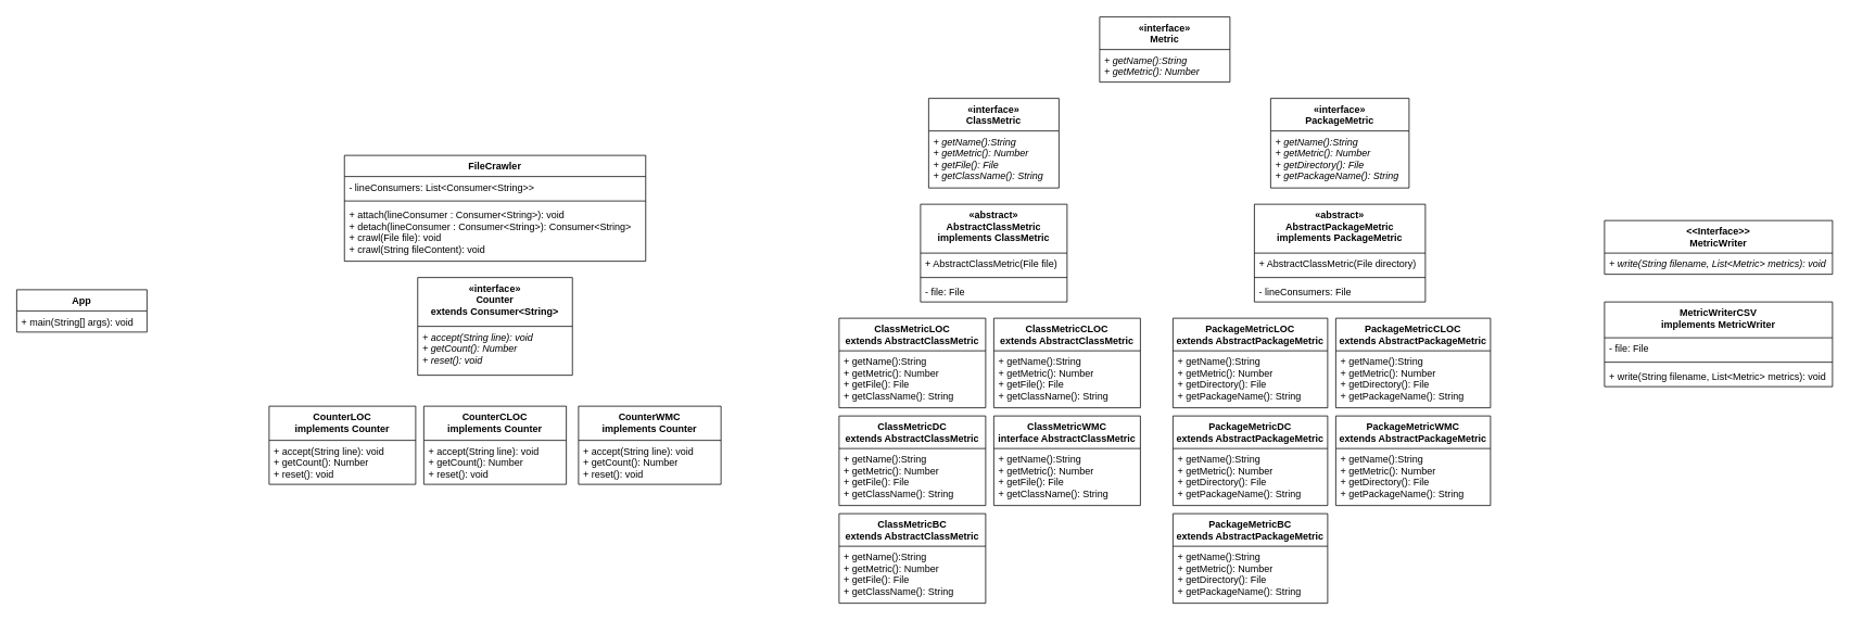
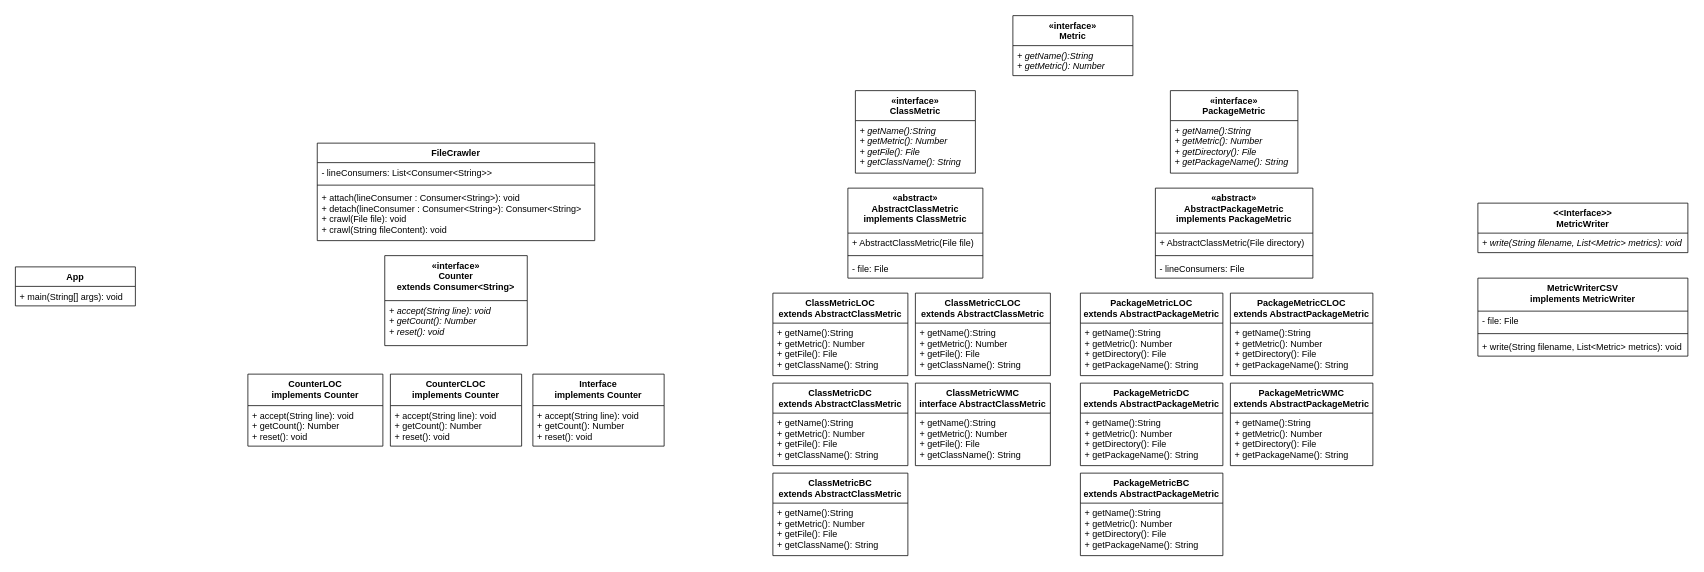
  <mxCell id="0" />
  <mxCell id="1" parent="0" />
  <mxCell id="2" value="FileCrawler" style="swimlane;fontStyle=1;align=center;verticalAlign=top;childLayout=stackLayout;horizontal=1;startSize=26;horizontalStack=0;resizeParent=1;resizeParentMax=0;resizeLast=0;collapsible=1;marginBottom=0;" vertex="1" parent="1"><mxGeometry x="422.5" y="190" width="370" height="130" as="geometry"><mxRectangle x="330" y="280" width="100" height="26" as="alternateBounds" /></mxGeometry></mxCell>
  <mxCell id="3" value="- lineConsumers: List&lt;Consumer&lt;String&gt;&gt;" style="text;strokeColor=none;fillColor=none;align=left;verticalAlign=top;spacingLeft=4;spacingRight=4;overflow=hidden;rotatable=0;points=[[0,0.5],[1,0.5]];portConstraint=eastwest;" vertex="1" parent="2"><mxGeometry y="26" width="370" height="26" as="geometry" /></mxCell>
  <mxCell id="4" value="" style="line;strokeWidth=1;fillColor=none;align=left;verticalAlign=middle;spacingTop=-1;spacingLeft=3;spacingRight=3;rotatable=0;labelPosition=right;points=[];portConstraint=eastwest;" vertex="1" parent="2"><mxGeometry y="52" width="370" height="8" as="geometry" /></mxCell>
  <mxCell id="5" value="+ attach(lineConsumer : Consumer&lt;String&gt;): void&#10;+ detach(lineConsumer : Consumer&lt;String&gt;): Consumer&lt;String&gt;&#10;+ crawl(File file): void&#10;+ crawl(String fileContent): void&#10;" style="text;strokeColor=none;fillColor=none;align=left;verticalAlign=top;spacingLeft=4;spacingRight=4;overflow=hidden;rotatable=0;points=[[0,0.5],[1,0.5]];portConstraint=eastwest;" vertex="1" parent="2"><mxGeometry y="60" width="370" height="70" as="geometry" /></mxCell>
  <mxCell id="6" value="«interface»&#10;Counter&#10;extends Consumer&lt;String&gt;" style="swimlane;fontStyle=1;align=center;verticalAlign=top;childLayout=stackLayout;horizontal=1;startSize=60;horizontalStack=0;resizeParent=1;resizeParentMax=0;resizeLast=0;collapsible=1;marginBottom=0;" vertex="1" parent="1"><mxGeometry x="512.5" y="340" width="190" height="120" as="geometry" /></mxCell>
  <mxCell id="7" value="+ accept(String line): void&#10;+ getCount(): Number&#10;+ reset(): void" style="text;strokeColor=none;fillColor=none;align=left;verticalAlign=top;spacingLeft=4;spacingRight=4;overflow=hidden;rotatable=0;points=[[0,0.5],[1,0.5]];portConstraint=eastwest;fontStyle=2" vertex="1" parent="6"><mxGeometry y="60" width="190" height="60" as="geometry" /></mxCell>
  <mxCell id="8" value="CounterLOC&#10;implements Counter" style="swimlane;fontStyle=1;align=center;verticalAlign=top;childLayout=stackLayout;horizontal=1;startSize=42;horizontalStack=0;resizeParent=1;resizeParentMax=0;resizeLast=0;collapsible=1;marginBottom=0;" vertex="1" parent="1"><mxGeometry x="330" y="498" width="180" height="96" as="geometry" /></mxCell>
  <mxCell id="9" value="+ accept(String line): void&#10;+ getCount(): Number&#10;+ reset(): void" style="text;strokeColor=none;fillColor=none;align=left;verticalAlign=top;spacingLeft=4;spacingRight=4;overflow=hidden;rotatable=0;points=[[0,0.5],[1,0.5]];portConstraint=eastwest;" vertex="1" parent="8"><mxGeometry y="42" width="180" height="54" as="geometry" /></mxCell>
  <mxCell id="10" value="CounterCLOC&#10;implements Counter" style="swimlane;fontStyle=1;align=center;verticalAlign=top;childLayout=stackLayout;horizontal=1;startSize=42;horizontalStack=0;resizeParent=1;resizeParentMax=0;resizeLast=0;collapsible=1;marginBottom=0;" vertex="1" parent="1"><mxGeometry x="520" y="498" width="175" height="96" as="geometry" /></mxCell>
  <mxCell id="11" value="+ accept(String line): void&#10;+ getCount(): Number&#10;+ reset(): void" style="text;strokeColor=none;fillColor=none;align=left;verticalAlign=top;spacingLeft=4;spacingRight=4;overflow=hidden;rotatable=0;points=[[0,0.5],[1,0.5]];portConstraint=eastwest;" vertex="1" parent="10"><mxGeometry y="42" width="175" height="54" as="geometry" /></mxCell>
  <mxCell id="12" value="«interface»&#10;Metric" style="swimlane;fontStyle=1;align=center;verticalAlign=top;childLayout=stackLayout;horizontal=1;startSize=40;horizontalStack=0;resizeParent=1;resizeParentMax=0;resizeLast=0;collapsible=1;marginBottom=0;" vertex="1" parent="1"><mxGeometry x="1350" y="20" width="160" height="80" as="geometry" /></mxCell>
  <mxCell id="13" value="+ getName():String&#10;+ getMetric(): Number" style="text;strokeColor=none;fillColor=none;align=left;verticalAlign=top;spacingLeft=4;spacingRight=4;overflow=hidden;rotatable=0;points=[[0,0.5],[1,0.5]];portConstraint=eastwest;fontStyle=2" vertex="1" parent="12"><mxGeometry y="40" width="160" height="40" as="geometry" /></mxCell>
  <mxCell id="14" value="&lt;&lt;Interface&gt;&gt;&#10;MetricWriter&#10;" style="swimlane;fontStyle=1;align=center;verticalAlign=top;childLayout=stackLayout;horizontal=1;startSize=40;horizontalStack=0;resizeParent=1;resizeParentMax=0;resizeLast=0;collapsible=1;marginBottom=0;" vertex="1" parent="1"><mxGeometry x="1970" y="270" width="280" height="66" as="geometry" /></mxCell>
  <mxCell id="15" value="+ write(String filename, List&lt;Metric&gt; metrics): void" style="text;strokeColor=none;fillColor=none;align=left;verticalAlign=top;spacingLeft=4;spacingRight=4;overflow=hidden;rotatable=0;points=[[0,0.5],[1,0.5]];portConstraint=eastwest;fontStyle=2" vertex="1" parent="14"><mxGeometry y="40" width="280" height="26" as="geometry" /></mxCell>
  <mxCell id="16" value="MetricWriterCSV&#10;implements MetricWriter&#10;" style="swimlane;fontStyle=1;align=center;verticalAlign=top;childLayout=stackLayout;horizontal=1;startSize=44;horizontalStack=0;resizeParent=1;resizeParentMax=0;resizeLast=0;collapsible=1;marginBottom=0;" vertex="1" parent="1"><mxGeometry x="1970" y="370" width="280" height="104" as="geometry" /></mxCell>
  <mxCell id="17" value="- file: File" style="text;strokeColor=none;fillColor=none;align=left;verticalAlign=top;spacingLeft=4;spacingRight=4;overflow=hidden;rotatable=0;points=[[0,0.5],[1,0.5]];portConstraint=eastwest;" vertex="1" parent="16"><mxGeometry y="44" width="280" height="26" as="geometry" /></mxCell>
  <mxCell id="18" value="" style="line;strokeWidth=1;fillColor=none;align=left;verticalAlign=middle;spacingTop=-1;spacingLeft=3;spacingRight=3;rotatable=0;labelPosition=right;points=[];portConstraint=eastwest;" vertex="1" parent="16"><mxGeometry y="70" width="280" height="8" as="geometry" /></mxCell>
  <mxCell id="19" value="+ write(String filename, List&lt;Metric&gt; metrics): void" style="text;strokeColor=none;fillColor=none;align=left;verticalAlign=top;spacingLeft=4;spacingRight=4;overflow=hidden;rotatable=0;points=[[0,0.5],[1,0.5]];portConstraint=eastwest;" vertex="1" parent="16"><mxGeometry y="78" width="280" height="26" as="geometry" /></mxCell>
  <mxCell id="20" value="«interface»&#10;ClassMetric" style="swimlane;fontStyle=1;align=center;verticalAlign=top;childLayout=stackLayout;horizontal=1;startSize=40;horizontalStack=0;resizeParent=1;resizeParentMax=0;resizeLast=0;collapsible=1;marginBottom=0;" vertex="1" parent="1"><mxGeometry x="1140" y="120" width="160" height="110" as="geometry" /></mxCell>
  <mxCell id="21" value="+ getName():String&#10;+ getMetric(): Number&#10;+ getFile(): File&#10;+ getClassName(): String&#10;" style="text;strokeColor=none;fillColor=none;align=left;verticalAlign=top;spacingLeft=4;spacingRight=4;overflow=hidden;rotatable=0;points=[[0,0.5],[1,0.5]];portConstraint=eastwest;fontStyle=2" vertex="1" parent="20"><mxGeometry y="40" width="160" height="70" as="geometry" /></mxCell>
  <mxCell id="22" value="«interface»&#10;PackageMetric" style="swimlane;fontStyle=1;align=center;verticalAlign=top;childLayout=stackLayout;horizontal=1;startSize=40;horizontalStack=0;resizeParent=1;resizeParentMax=0;resizeLast=0;collapsible=1;marginBottom=0;" vertex="1" parent="1"><mxGeometry x="1560" y="120" width="170" height="110" as="geometry" /></mxCell>
  <mxCell id="23" value="+ getName():String&#10;+ getMetric(): Number&#10;+ getDirectory(): File&#10;+ getPackageName(): String&#10;" style="text;strokeColor=none;fillColor=none;align=left;verticalAlign=top;spacingLeft=4;spacingRight=4;overflow=hidden;rotatable=0;points=[[0,0.5],[1,0.5]];portConstraint=eastwest;fontStyle=2" vertex="1" parent="22"><mxGeometry y="40" width="170" height="70" as="geometry" /></mxCell>
  <mxCell id="24" value="«abstract»&#10;AbstractClassMetric&#10;implements ClassMetric" style="swimlane;fontStyle=1;align=center;verticalAlign=top;childLayout=stackLayout;horizontal=1;startSize=60;horizontalStack=0;resizeParent=1;resizeParentMax=0;resizeLast=0;collapsible=1;marginBottom=0;rounded=0;strokeColor=default;" vertex="1" parent="1"><mxGeometry x="1130" y="250" width="180" height="120" as="geometry" /></mxCell>
  <mxCell id="25" value="+ AbstractClassMetric(File file)" style="text;strokeColor=none;fillColor=none;align=left;verticalAlign=top;spacingLeft=4;spacingRight=4;overflow=hidden;rotatable=0;points=[[0,0.5],[1,0.5]];portConstraint=eastwest;rounded=0;" vertex="1" parent="24"><mxGeometry y="60" width="180" height="26" as="geometry" /></mxCell>
  <mxCell id="26" value="" style="line;strokeWidth=1;fillColor=none;align=left;verticalAlign=middle;spacingTop=-1;spacingLeft=3;spacingRight=3;rotatable=0;labelPosition=right;points=[];portConstraint=eastwest;rounded=0;" vertex="1" parent="24"><mxGeometry y="86" width="180" height="8" as="geometry" /></mxCell>
  <mxCell id="27" value="- file: File" style="text;strokeColor=none;fillColor=none;align=left;verticalAlign=top;spacingLeft=4;spacingRight=4;overflow=hidden;rotatable=0;points=[[0,0.5],[1,0.5]];portConstraint=eastwest;rounded=0;" vertex="1" parent="24"><mxGeometry y="94" width="180" height="26" as="geometry" /></mxCell>
  <mxCell id="28" value="«abstract»&#10;AbstractPackageMetric&#10;implements PackageMetric" style="swimlane;fontStyle=1;align=center;verticalAlign=top;childLayout=stackLayout;horizontal=1;startSize=60;horizontalStack=0;resizeParent=1;resizeParentMax=0;resizeLast=0;collapsible=1;marginBottom=0;rounded=0;strokeColor=default;" vertex="1" parent="1"><mxGeometry x="1540" y="250" width="210" height="120" as="geometry" /></mxCell>
  <mxCell id="29" value="+ AbstractClassMetric(File directory)" style="text;strokeColor=none;fillColor=none;align=left;verticalAlign=top;spacingLeft=4;spacingRight=4;overflow=hidden;rotatable=0;points=[[0,0.5],[1,0.5]];portConstraint=eastwest;rounded=0;" vertex="1" parent="28"><mxGeometry y="60" width="210" height="26" as="geometry" /></mxCell>
  <mxCell id="30" value="" style="line;strokeWidth=1;fillColor=none;align=left;verticalAlign=middle;spacingTop=-1;spacingLeft=3;spacingRight=3;rotatable=0;labelPosition=right;points=[];portConstraint=eastwest;rounded=0;" vertex="1" parent="28"><mxGeometry y="86" width="210" height="8" as="geometry" /></mxCell>
  <mxCell id="31" value="- lineConsumers: File" style="text;strokeColor=none;fillColor=none;align=left;verticalAlign=top;spacingLeft=4;spacingRight=4;overflow=hidden;rotatable=0;points=[[0,0.5],[1,0.5]];portConstraint=eastwest;rounded=0;" vertex="1" parent="28"><mxGeometry y="94" width="210" height="26" as="geometry" /></mxCell>
  <mxCell id="32" value="ClassMetricLOC&#10;extends AbstractClassMetric" style="swimlane;fontStyle=1;align=center;verticalAlign=top;childLayout=stackLayout;horizontal=1;startSize=40;horizontalStack=0;resizeParent=1;resizeParentMax=0;resizeLast=0;collapsible=1;marginBottom=0;rounded=0;strokeColor=default;" vertex="1" parent="1"><mxGeometry x="1030" y="390" width="180" height="110" as="geometry" /></mxCell>
  <mxCell id="33" value="+ getName():String&#10;+ getMetric(): Number&#10;+ getFile(): File&#10;+ getClassName(): String&#10;&#10;&#10;" style="text;strokeColor=none;fillColor=none;align=left;verticalAlign=top;spacingLeft=4;spacingRight=4;overflow=hidden;rotatable=0;points=[[0,0.5],[1,0.5]];portConstraint=eastwest;rounded=0;" vertex="1" parent="32"><mxGeometry y="40" width="180" height="70" as="geometry" /></mxCell>
  <mxCell id="34" value="ClassMetricCLOC&#10;extends AbstractClassMetric" style="swimlane;fontStyle=1;align=center;verticalAlign=top;childLayout=stackLayout;horizontal=1;startSize=40;horizontalStack=0;resizeParent=1;resizeParentMax=0;resizeLast=0;collapsible=1;marginBottom=0;rounded=0;strokeColor=default;" vertex="1" parent="1"><mxGeometry x="1220" y="390" width="180" height="110" as="geometry" /></mxCell>
  <mxCell id="35" value="+ getName():String&#10;+ getMetric(): Number&#10;+ getFile(): File&#10;+ getClassName(): String&#10;&#10;&#10;" style="text;strokeColor=none;fillColor=none;align=left;verticalAlign=top;spacingLeft=4;spacingRight=4;overflow=hidden;rotatable=0;points=[[0,0.5],[1,0.5]];portConstraint=eastwest;rounded=0;" vertex="1" parent="34"><mxGeometry y="40" width="180" height="70" as="geometry" /></mxCell>
  <mxCell id="36" value="ClassMetricDC&#10;extends AbstractClassMetric" style="swimlane;fontStyle=1;align=center;verticalAlign=top;childLayout=stackLayout;horizontal=1;startSize=40;horizontalStack=0;resizeParent=1;resizeParentMax=0;resizeLast=0;collapsible=1;marginBottom=0;rounded=0;strokeColor=default;" vertex="1" parent="1"><mxGeometry x="1030" y="510" width="180" height="110" as="geometry" /></mxCell>
  <mxCell id="37" value="+ getName():String&#10;+ getMetric(): Number&#10;+ getFile(): File&#10;+ getClassName(): String&#10;&#10;&#10;" style="text;strokeColor=none;fillColor=none;align=left;verticalAlign=top;spacingLeft=4;spacingRight=4;overflow=hidden;rotatable=0;points=[[0,0.5],[1,0.5]];portConstraint=eastwest;rounded=0;" vertex="1" parent="36"><mxGeometry y="40" width="180" height="70" as="geometry" /></mxCell>
  <mxCell id="38" value="ClassMetricWMC&#10;interface AbstractClassMetric" style="swimlane;fontStyle=1;align=center;verticalAlign=top;childLayout=stackLayout;horizontal=1;startSize=40;horizontalStack=0;resizeParent=1;resizeParentMax=0;resizeLast=0;collapsible=1;marginBottom=0;rounded=0;strokeColor=default;" vertex="1" parent="1"><mxGeometry x="1220" y="510" width="180" height="110" as="geometry" /></mxCell>
  <mxCell id="39" value="+ getName():String&#10;+ getMetric(): Number&#10;+ getFile(): File&#10;+ getClassName(): String&#10;&#10;&#10;" style="text;strokeColor=none;fillColor=none;align=left;verticalAlign=top;spacingLeft=4;spacingRight=4;overflow=hidden;rotatable=0;points=[[0,0.5],[1,0.5]];portConstraint=eastwest;rounded=0;" vertex="1" parent="38"><mxGeometry y="40" width="180" height="70" as="geometry" /></mxCell>
  <mxCell id="40" value="ClassMetricBC&#10;extends AbstractClassMetric" style="swimlane;fontStyle=1;align=center;verticalAlign=top;childLayout=stackLayout;horizontal=1;startSize=40;horizontalStack=0;resizeParent=1;resizeParentMax=0;resizeLast=0;collapsible=1;marginBottom=0;rounded=0;strokeColor=default;" vertex="1" parent="1"><mxGeometry x="1030" y="630" width="180" height="110" as="geometry" /></mxCell>
  <mxCell id="41" value="+ getName():String&#10;+ getMetric(): Number&#10;+ getFile(): File&#10;+ getClassName(): String&#10;&#10;&#10;" style="text;strokeColor=none;fillColor=none;align=left;verticalAlign=top;spacingLeft=4;spacingRight=4;overflow=hidden;rotatable=0;points=[[0,0.5],[1,0.5]];portConstraint=eastwest;rounded=0;" vertex="1" parent="40"><mxGeometry y="40" width="180" height="70" as="geometry" /></mxCell>
  <mxCell id="42" value="PackageMetricCLOC&#10;extends AbstractPackageMetric" style="swimlane;fontStyle=1;align=center;verticalAlign=top;childLayout=stackLayout;horizontal=1;startSize=40;horizontalStack=0;resizeParent=1;resizeParentMax=0;resizeLast=0;collapsible=1;marginBottom=0;" vertex="1" parent="1"><mxGeometry x="1640" y="390" width="190" height="110" as="geometry" /></mxCell>
  <mxCell id="43" value="+ getName():String&#10;+ getMetric(): Number&#10;+ getDirectory(): File&#10;+ getPackageName(): String&#10;" style="text;strokeColor=none;fillColor=none;align=left;verticalAlign=top;spacingLeft=4;spacingRight=4;overflow=hidden;rotatable=0;points=[[0,0.5],[1,0.5]];portConstraint=eastwest;fontStyle=0" vertex="1" parent="42"><mxGeometry y="40" width="190" height="70" as="geometry" /></mxCell>
  <mxCell id="44" value="PackageMetricLOC&#10;extends AbstractPackageMetric" style="swimlane;fontStyle=1;align=center;verticalAlign=top;childLayout=stackLayout;horizontal=1;startSize=40;horizontalStack=0;resizeParent=1;resizeParentMax=0;resizeLast=0;collapsible=1;marginBottom=0;" vertex="1" parent="1"><mxGeometry x="1440" y="390" width="190" height="110" as="geometry" /></mxCell>
  <mxCell id="45" value="+ getName():String&#10;+ getMetric(): Number&#10;+ getDirectory(): File&#10;+ getPackageName(): String&#10;" style="text;strokeColor=none;fillColor=none;align=left;verticalAlign=top;spacingLeft=4;spacingRight=4;overflow=hidden;rotatable=0;points=[[0,0.5],[1,0.5]];portConstraint=eastwest;fontStyle=0" vertex="1" parent="44"><mxGeometry y="40" width="190" height="70" as="geometry" /></mxCell>
  <mxCell id="46" value="PackageMetricDC&#10;extends AbstractPackageMetric" style="swimlane;fontStyle=1;align=center;verticalAlign=top;childLayout=stackLayout;horizontal=1;startSize=40;horizontalStack=0;resizeParent=1;resizeParentMax=0;resizeLast=0;collapsible=1;marginBottom=0;" vertex="1" parent="1"><mxGeometry x="1440" y="510" width="190" height="110" as="geometry" /></mxCell>
  <mxCell id="47" value="+ getName():String&#10;+ getMetric(): Number&#10;+ getDirectory(): File&#10;+ getPackageName(): String&#10;" style="text;strokeColor=none;fillColor=none;align=left;verticalAlign=top;spacingLeft=4;spacingRight=4;overflow=hidden;rotatable=0;points=[[0,0.5],[1,0.5]];portConstraint=eastwest;fontStyle=0" vertex="1" parent="46"><mxGeometry y="40" width="190" height="70" as="geometry" /></mxCell>
  <mxCell id="48" value="PackageMetricWMC&#10;extends AbstractPackageMetric" style="swimlane;fontStyle=1;align=center;verticalAlign=top;childLayout=stackLayout;horizontal=1;startSize=40;horizontalStack=0;resizeParent=1;resizeParentMax=0;resizeLast=0;collapsible=1;marginBottom=0;" vertex="1" parent="1"><mxGeometry x="1640" y="510" width="190" height="110" as="geometry" /></mxCell>
  <mxCell id="49" value="+ getName():String&#10;+ getMetric(): Number&#10;+ getDirectory(): File&#10;+ getPackageName(): String&#10;" style="text;strokeColor=none;fillColor=none;align=left;verticalAlign=top;spacingLeft=4;spacingRight=4;overflow=hidden;rotatable=0;points=[[0,0.5],[1,0.5]];portConstraint=eastwest;fontStyle=0" vertex="1" parent="48"><mxGeometry y="40" width="190" height="70" as="geometry" /></mxCell>
  <mxCell id="50" value="PackageMetricBC&#10;extends AbstractPackageMetric" style="swimlane;fontStyle=1;align=center;verticalAlign=top;childLayout=stackLayout;horizontal=1;startSize=40;horizontalStack=0;resizeParent=1;resizeParentMax=0;resizeLast=0;collapsible=1;marginBottom=0;" vertex="1" parent="1"><mxGeometry x="1440" y="630" width="190" height="110" as="geometry" /></mxCell>
  <mxCell id="51" value="+ getName():String&#10;+ getMetric(): Number&#10;+ getDirectory(): File&#10;+ getPackageName(): String&#10;" style="text;strokeColor=none;fillColor=none;align=left;verticalAlign=top;spacingLeft=4;spacingRight=4;overflow=hidden;rotatable=0;points=[[0,0.5],[1,0.5]];portConstraint=eastwest;fontStyle=0" vertex="1" parent="50"><mxGeometry y="40" width="190" height="70" as="geometry" /></mxCell>
- <mxCell id="52" value="CounterWMC&#10;implements Counter" style="swimlane;fontStyle=1;align=center;verticalAlign=top;childLayout=stackLayout;horizontal=1;startSize=42;horizontalStack=0;resizeParent=1;resizeParentMax=0;resizeLast=0;collapsible=1;marginBottom=0;" vertex="1" parent="1"><mxGeometry x="710" y="498" width="175" height="96" as="geometry" /></mxCell>
+ <mxCell id="52" value="Interface&#10;implements Counter" style="swimlane;fontStyle=1;align=center;verticalAlign=top;childLayout=stackLayout;horizontal=1;startSize=42;horizontalStack=0;resizeParent=1;resizeParentMax=0;resizeLast=0;collapsible=1;marginBottom=0;" vertex="1" parent="1"><mxGeometry x="710" y="498" width="175" height="96" as="geometry" /></mxCell>
  <mxCell id="53" value="+ accept(String line): void&#10;+ getCount(): Number&#10;+ reset(): void" style="text;strokeColor=none;fillColor=none;align=left;verticalAlign=top;spacingLeft=4;spacingRight=4;overflow=hidden;rotatable=0;points=[[0,0.5],[1,0.5]];portConstraint=eastwest;" vertex="1" parent="52"><mxGeometry y="42" width="175" height="54" as="geometry" /></mxCell>
  <mxCell id="54" value="App" style="swimlane;fontStyle=1;align=center;verticalAlign=top;childLayout=stackLayout;horizontal=1;startSize=26;horizontalStack=0;resizeParent=1;resizeParentMax=0;resizeLast=0;collapsible=1;marginBottom=0;rounded=0;strokeColor=default;" vertex="1" parent="1"><mxGeometry x="20" y="355" width="160" height="52" as="geometry" /></mxCell>
  <mxCell id="55" value="+ main(String[] args): void" style="text;strokeColor=none;fillColor=none;align=left;verticalAlign=top;spacingLeft=4;spacingRight=4;overflow=hidden;rotatable=0;points=[[0,0.5],[1,0.5]];portConstraint=eastwest;rounded=0;" vertex="1" parent="54"><mxGeometry y="26" width="160" height="26" as="geometry" /></mxCell>
